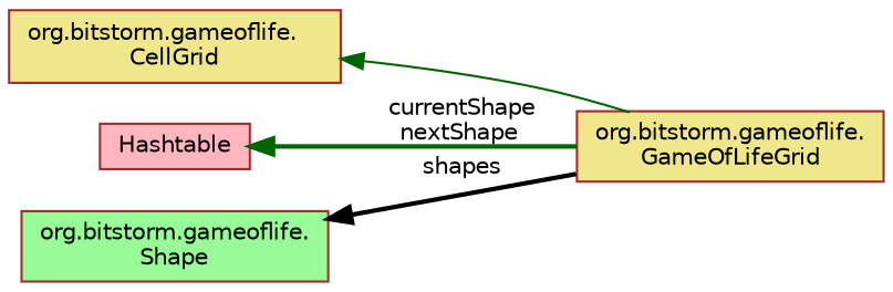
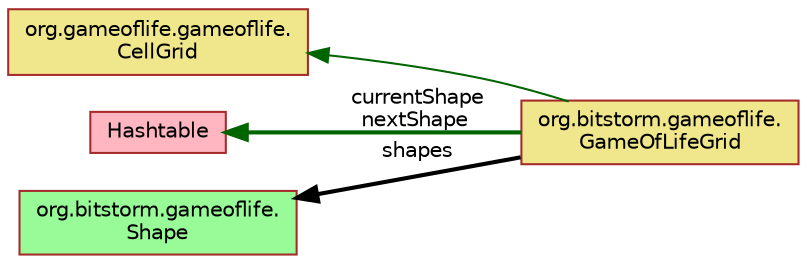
  digraph {
    rankdir=LR
    node [color=brown fillcolor=khaki fontname=Helvetica fontsize=10 shape=record style=filled]
    edge [color=darkgreen dir=back fontname=Helvetica fontsize=10 labelfontname=Helvetica labelfontsize=10 style=bold]
    n1 [fontcolor=black height=0.2 label="org.bitstorm.gameoflife.\lGameOfLifeGrid" width=0.4]
-   n2 [height=0.2 label="org.bitstorm.gameoflife.\lCellGrid" width=0.4]
+   n2 [height=0.2 label="org.gameoflife.gameoflife.\lCellGrid" width=0.4]
    n3 [fillcolor=lightpink height=0.2 label=Hashtable width=0.4]
    n4 [fillcolor=palegreen height=0.2 label="org.bitstorm.gameoflife.\lShape" width=0.4]
    n2 -> n1 [style=solid]
    n3 -> n1 [label=" currentShape\nnextShape"]
    n4 -> n1 [color=black label=" shapes"]
  }
